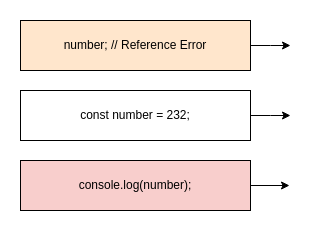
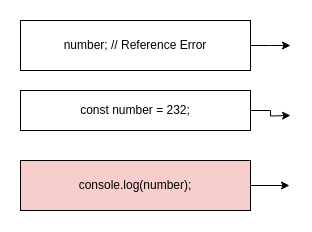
  <mxCell id="0" />
  <mxCell id="1" parent="0" />
  <mxCell id="2" value="" style="edgeStyle=orthogonalEdgeStyle;rounded=0;orthogonalLoop=1;jettySize=auto;html=1;" edge="1" parent="1" source="3"><mxGeometry relative="1" as="geometry"><mxPoint x="290" y="45" as="targetPoint" /></mxGeometry></mxCell>
- <mxCell id="3" value="number; // Reference Error" style="rounded=0;whiteSpace=wrap;html=1;fillColor=#ffe6cc;" vertex="1" parent="1"><mxGeometry x="20" y="20" width="230" height="50" as="geometry" /></mxCell>
+ <mxCell id="3" value="number; // Reference Error" style="rounded=0;whiteSpace=wrap;html=1;" vertex="1" parent="1"><mxGeometry x="20" y="20" width="230" height="50" as="geometry" /></mxCell>
  <mxCell id="4" value="" style="edgeStyle=orthogonalEdgeStyle;rounded=0;orthogonalLoop=1;jettySize=auto;html=1;" edge="1" parent="1"><mxGeometry relative="1" as="geometry"><mxPoint x="94" y="185" as="sourcePoint" /><mxPoint x="289" y="185" as="targetPoint" /></mxGeometry></mxCell>
  <mxCell id="5" value="console.log(number);" style="rounded=0;whiteSpace=wrap;html=1;fillColor=#f8cecc;" vertex="1" parent="1"><mxGeometry x="20" y="160" width="230" height="50" as="geometry" /></mxCell>
  <mxCell id="6" value="" style="edgeStyle=orthogonalEdgeStyle;rounded=0;orthogonalLoop=1;jettySize=auto;html=1;" edge="1" parent="1" source="7"><mxGeometry relative="1" as="geometry"><mxPoint x="290" y="115" as="targetPoint" /></mxGeometry></mxCell>
- <mxCell id="7" value="const number = 232;" style="rounded=0;whiteSpace=wrap;html=1;" vertex="1" parent="1"><mxGeometry x="20" y="90" width="230" height="50" as="geometry" /></mxCell>
+ <mxCell id="7" value="const number = 232;" style="rounded=0;whiteSpace=wrap;html=1;" vertex="1" parent="1"><mxGeometry x="20" y="90" width="230" height="40" as="geometry" /></mxCell>
